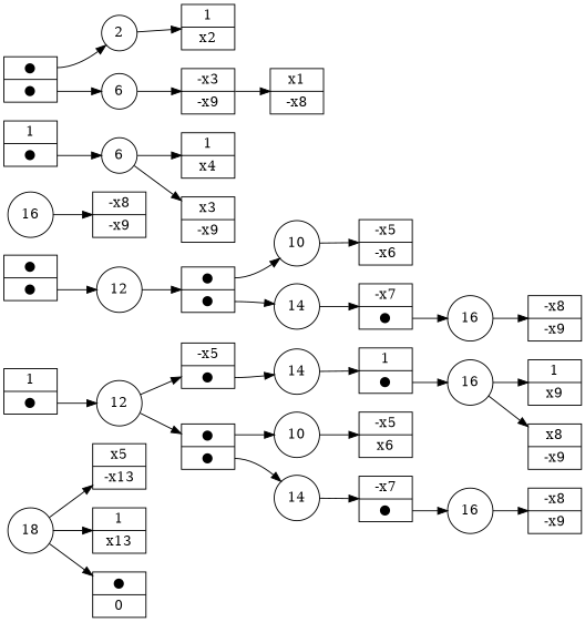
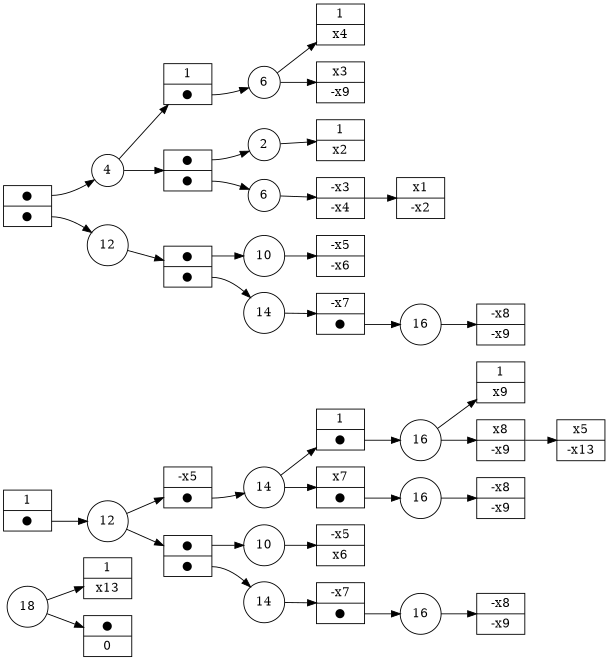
  digraph {
    rankdir=LR
    node [shape=record]
    n1 [label=18 shape=circle]
    n2 [label="<f0> x5|<f1> -x13"]
    n3 [label="<f0> 1|<f1> x13"]
    n4 [label="<f0> ●|<f1> 0"]
    n5 [label="<f0> 1|<f1> ●"]
    n6 [label=12 shape=circle]
    n7 [label="<f0> ●|<f1> ●"]
+   n8 [label=4 shape=circle]
    n9 [label=12 shape=circle]
    n10 [label="<f0> -x5|<f1> ●"]
    n11 [label="<f0> ●|<f1> ●"]
    n12 [label=14 shape=circle]
    n13 [label=10 shape=circle]
    n14 [label=14 shape=circle]
    n15 [label="<f0> 1|<f1> ●"]
+   n16 [label="<f0> x7|<f1> ●"]
    n17 [label=16 shape=circle]
    n18 [label=16 shape=circle]
    n19 [label="<f0> 1|<f1> x9"]
    n20 [label="<f0> x8|<f1> -x9"]
    n21 [label="<f0> -x8|<f1> -x9"]
    n22 [label="<f0> -x5|<f1> x6"]
    n23 [label="<f0> -x7|<f1> ●"]
    n24 [label=16 shape=circle]
    n25 [label="<f0> -x8|<f1> -x9"]
    n26 [label="<f0> 1|<f1> ●"]
    n27 [label="<f0> ●|<f1> ●"]
    n28 [label="<f0> ●|<f1> ●"]
    n29 [label=6 shape=circle]
    n30 [label=2 shape=circle]
    n31 [label=6 shape=circle]
    n32 [label="<f0> 1|<f1> x4"]
    n33 [label="<f0> x3|<f1> -x9"]
    n34 [label="<f0> 1|<f1> x2"]
-   n35 [label="<f0> -x3|<f1> -x9"]
-   n36 [label="<f0> x1|<f1> -x8"]
+   n35 [label="<f0> -x3|<f1> -x4"]
+   n36 [label="<f0> x1|<f1> -x2"]
    n37 [label=10 shape=circle]
    n38 [label=14 shape=circle]
    n39 [label="<f0> -x5|<f1> -x6"]
    n40 [label="<f0> -x7|<f1> ●"]
    n41 [label=16 shape=circle]
    n42 [label="<f0> -x8|<f1> -x9"]
-   n1 -> n2
+   n20 -> n2
    n1 -> n3
    n1 -> n4
    n5 -> n6 [tailport=f1]
    n6 -> n10
    n6 -> n11
+   n7 -> n8 [tailport=f0]
    n7 -> n9 [tailport=f1]
+   n8 -> n26
+   n8 -> n27
    n9 -> n28
    n10 -> n12 [tailport=f1]
    n11 -> n13 [tailport=f0]
    n11 -> n14 [tailport=f1]
    n12 -> n15
+   n12 -> n16
    n13 -> n22
    n14 -> n23
    n15 -> n17 [tailport=f1]
+   n16 -> n18 [tailport=f1]
    n17 -> n19
    n17 -> n20
    n18 -> n21
    n23 -> n24 [tailport=f1]
    n24 -> n25
    n26 -> n29 [tailport=f1]
    n27 -> n30 [tailport=f0]
    n27 -> n31 [tailport=f1]
    n28 -> n37 [tailport=f0]
    n28 -> n38 [tailport=f1]
    n29 -> n32
    n29 -> n33
    n30 -> n34
    n31 -> n35
    n35 -> n36
    n37 -> n39
    n38 -> n40
    n40 -> n41 [tailport=f1]
    n41 -> n42
  }
